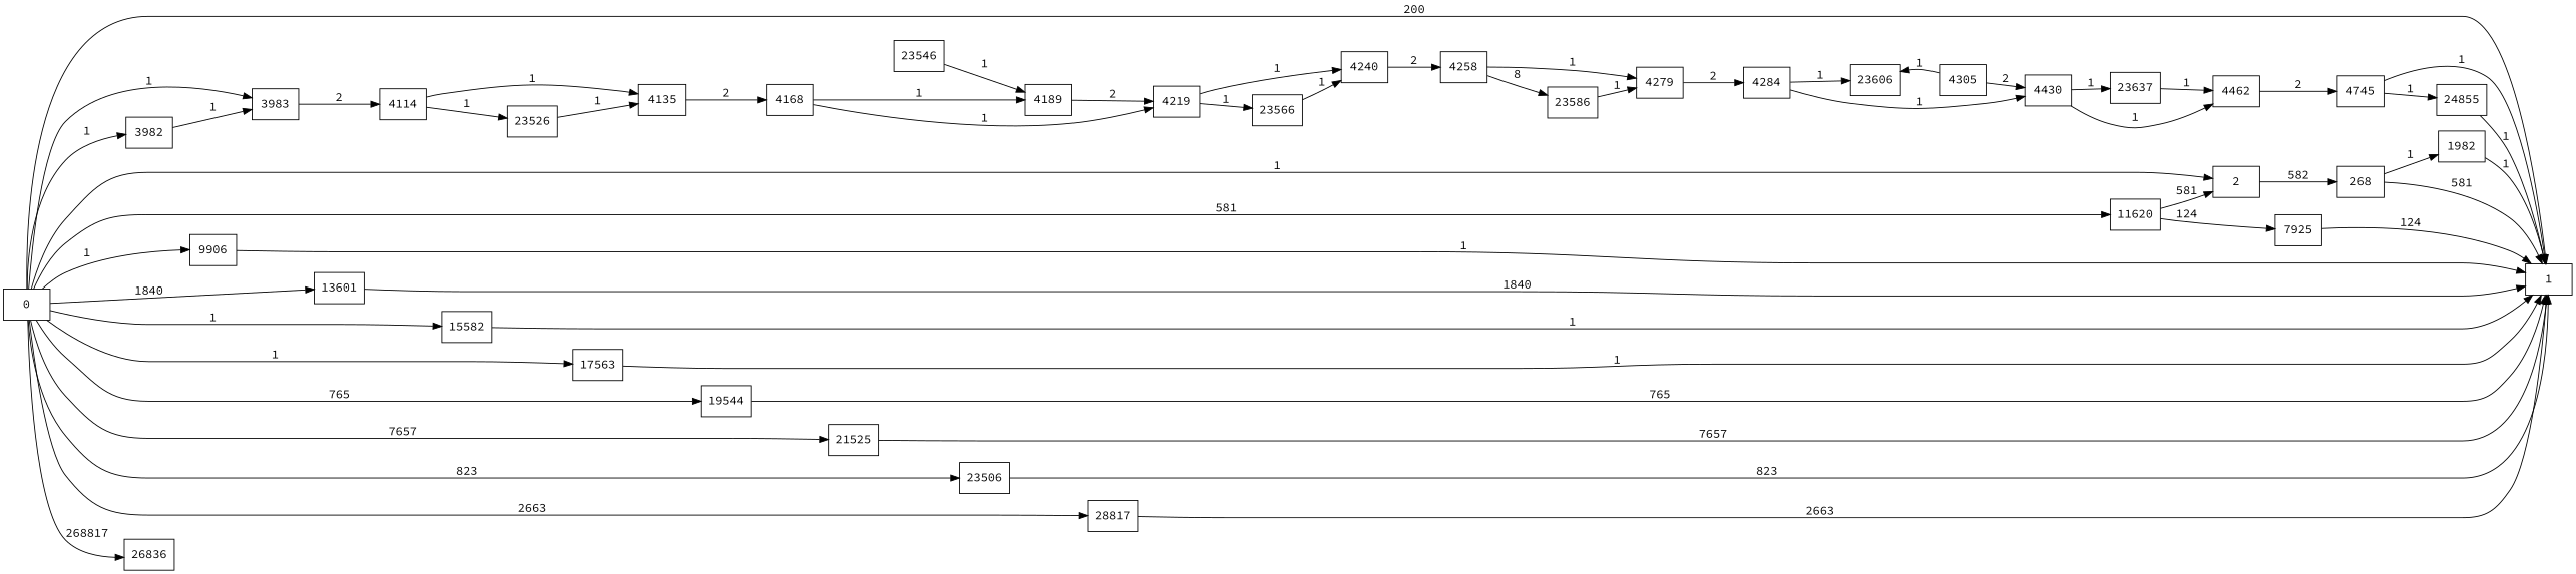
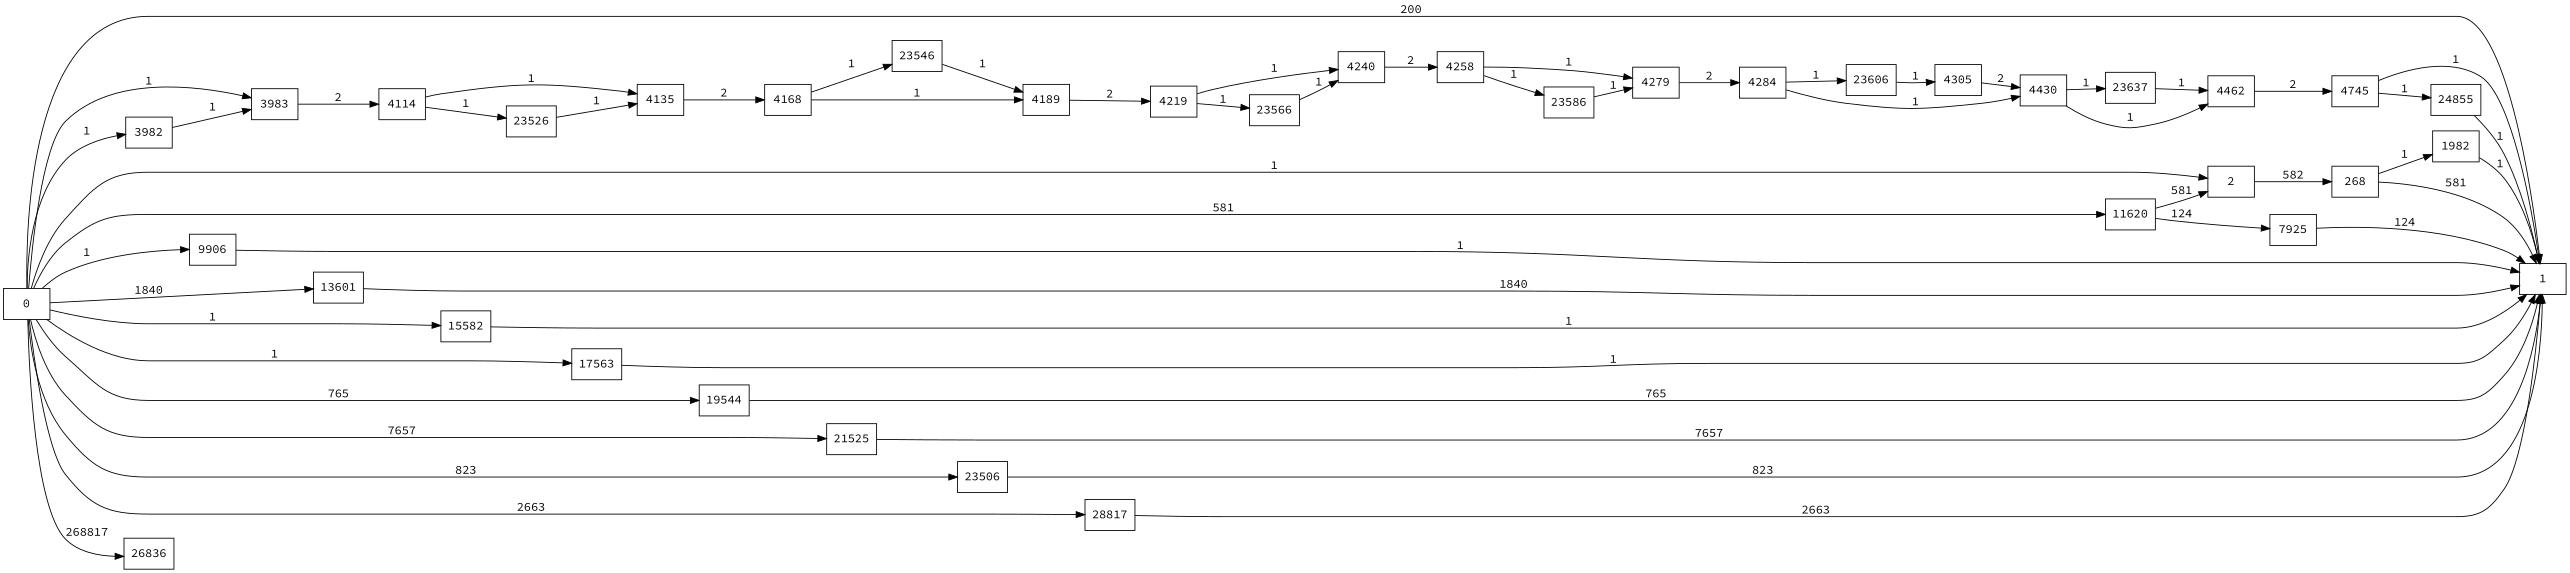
  digraph {
    fontname="Source Code Pro"
    rankdir=LR
    node [fontname="Source Code Pro" shape=rectangle]
    edge [fontname="Source Code Pro"]
    2
    268
    1
    1982
    3982
    3983
    4114
    4135
    23526
    4168
    4189
    23546
    4219
    4240
    23566
    4258
    4279
    23586
    4284
    23606
    4430
    4305
    4462
    23637
    4745
    24855
    7925
    9906
    11620
    13601
    15582
    17563
    19544
    21525
    23506
    28817
    0
    26836
    2 -> 268 [label=582]
    268 -> 1 [label=581]
    268 -> 1982 [label=1]
    1982 -> 1 [label=1]
    3982 -> 3983 [label=1]
    3983 -> 4114 [label=2]
    4114 -> 4135 [label=1]
    4114 -> 23526 [label=1]
    4135 -> 4168 [label=2]
    23526 -> 4135 [label=1]
    4168 -> 4189 [label=1]
-   4168 -> 4219 [label=1]
+   4168 -> 23546 [label=1]
    4189 -> 4219 [label=2]
    23546 -> 4189 [label=1]
    4219 -> 4240 [label=1]
    4219 -> 23566 [label=1]
    4240 -> 4258 [label=2]
    23566 -> 4240 [label=1]
    4258 -> 4279 [label=1]
-   4258 -> 23586 [label=8]
+   4258 -> 23586 [label=1]
    4279 -> 4284 [label=2]
    23586 -> 4279 [label=1]
    4284 -> 23606 [label=1]
    4284 -> 4430 [label=1]
-   4305 -> 23606 [label=1]
+   23606 -> 4305 [label=1]
    4430 -> 4462 [label=1]
    4430 -> 23637 [label=1]
    4305 -> 4430 [label=2]
    4462 -> 4745 [label=2]
    23637 -> 4462 [label=1]
    4745 -> 1 [label=1]
    4745 -> 24855 [label=1]
    24855 -> 1 [label=1]
    7925 -> 1 [label=124]
    9906 -> 1 [label=1]
    11620 -> 2 [label=581]
    11620 -> 7925 [label=124]
    13601 -> 1 [label=1840]
    15582 -> 1 [label=1]
    17563 -> 1 [label=1]
    19544 -> 1 [label=765]
    21525 -> 1 [label=7657]
    23506 -> 1 [label=823]
    28817 -> 1 [label=2663]
    0 -> 2 [label=1]
    0 -> 1 [label=200]
    0 -> 3982 [label=1]
    0 -> 3983 [label=1]
    0 -> 9906 [label=1]
    0 -> 11620 [label=581]
    0 -> 13601 [label=1840]
    0 -> 15582 [label=1]
    0 -> 17563 [label=1]
    0 -> 19544 [label=765]
    0 -> 21525 [label=7657]
    0 -> 23506 [label=823]
    0 -> 28817 [label=2663]
    0 -> 26836 [label=268817]
  }
